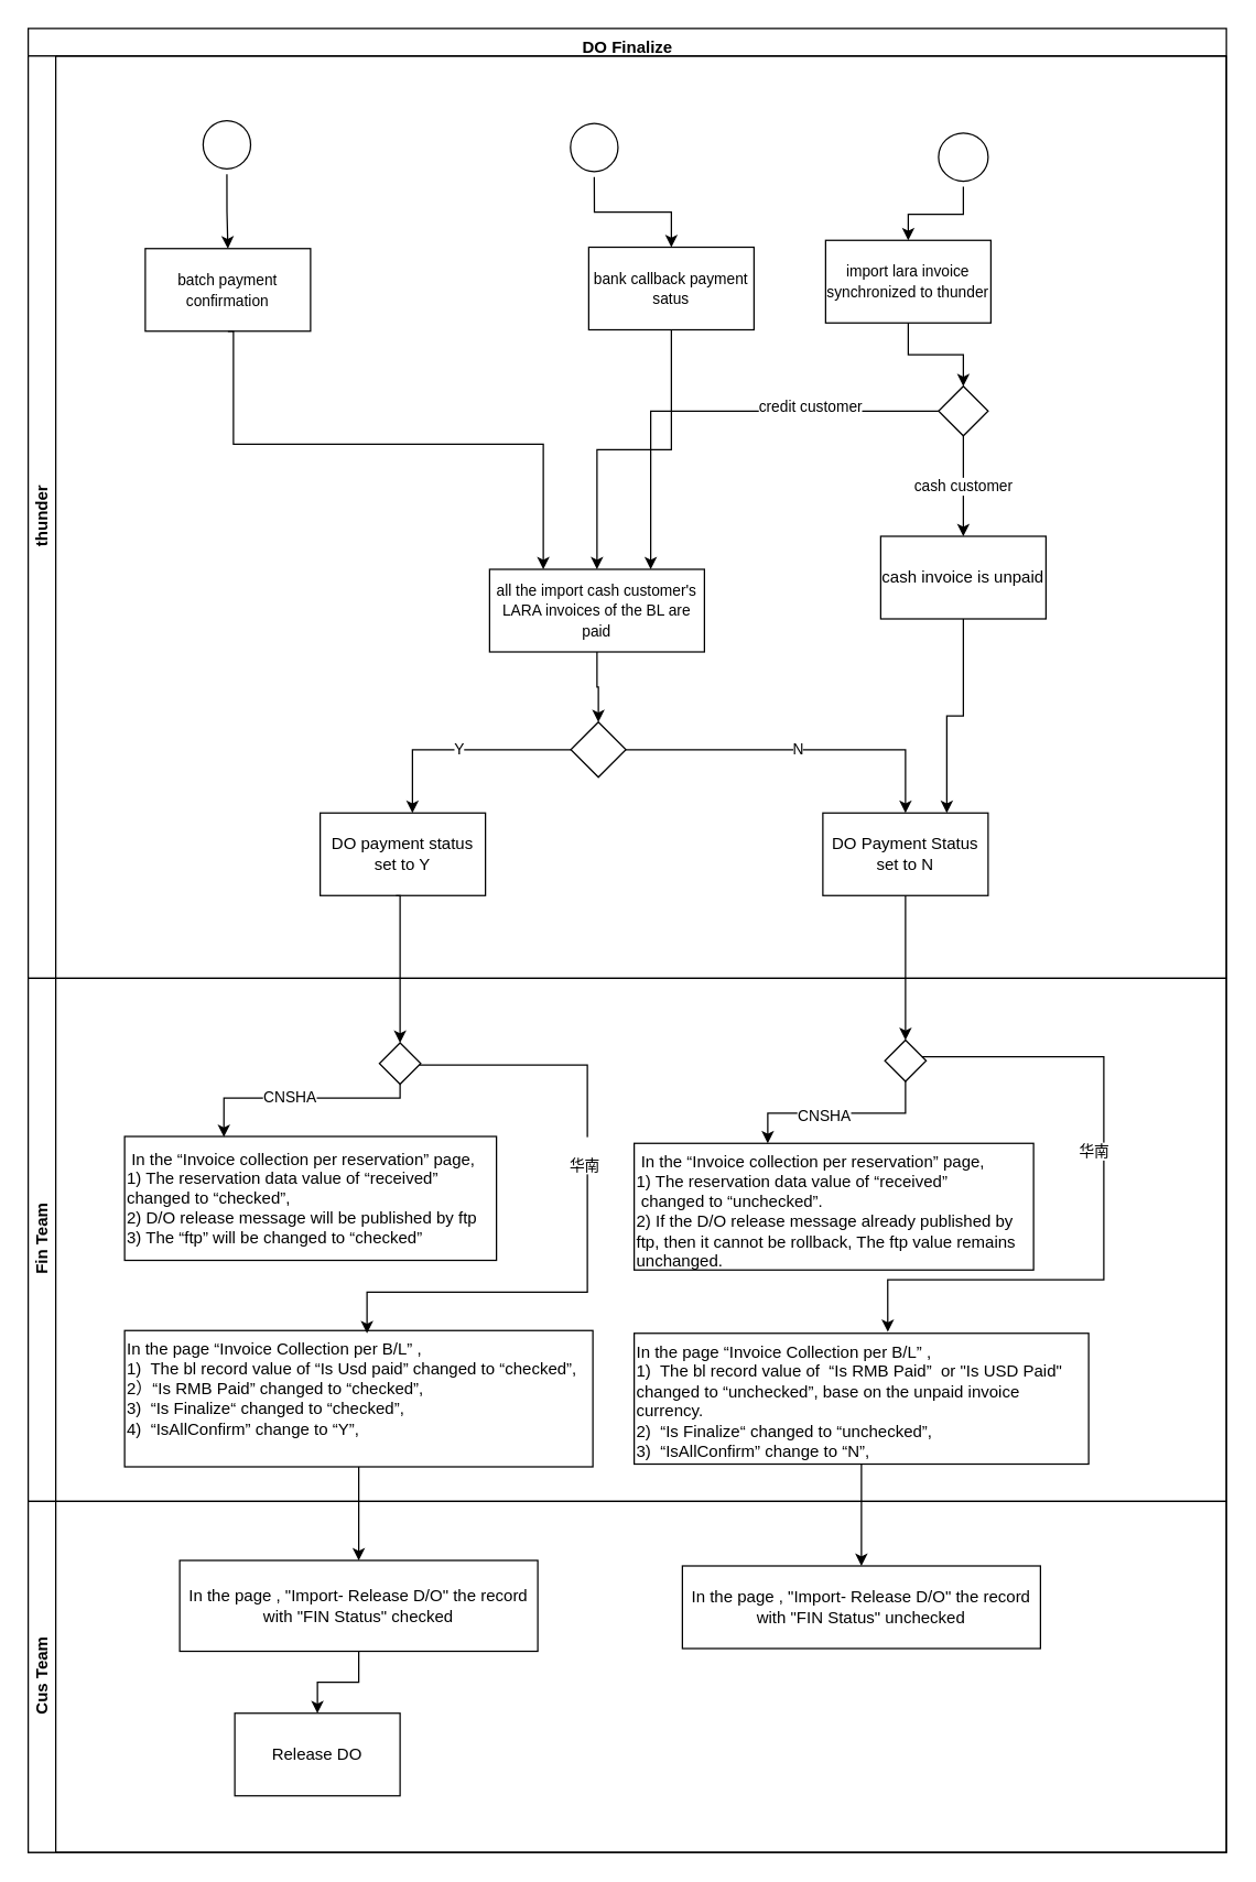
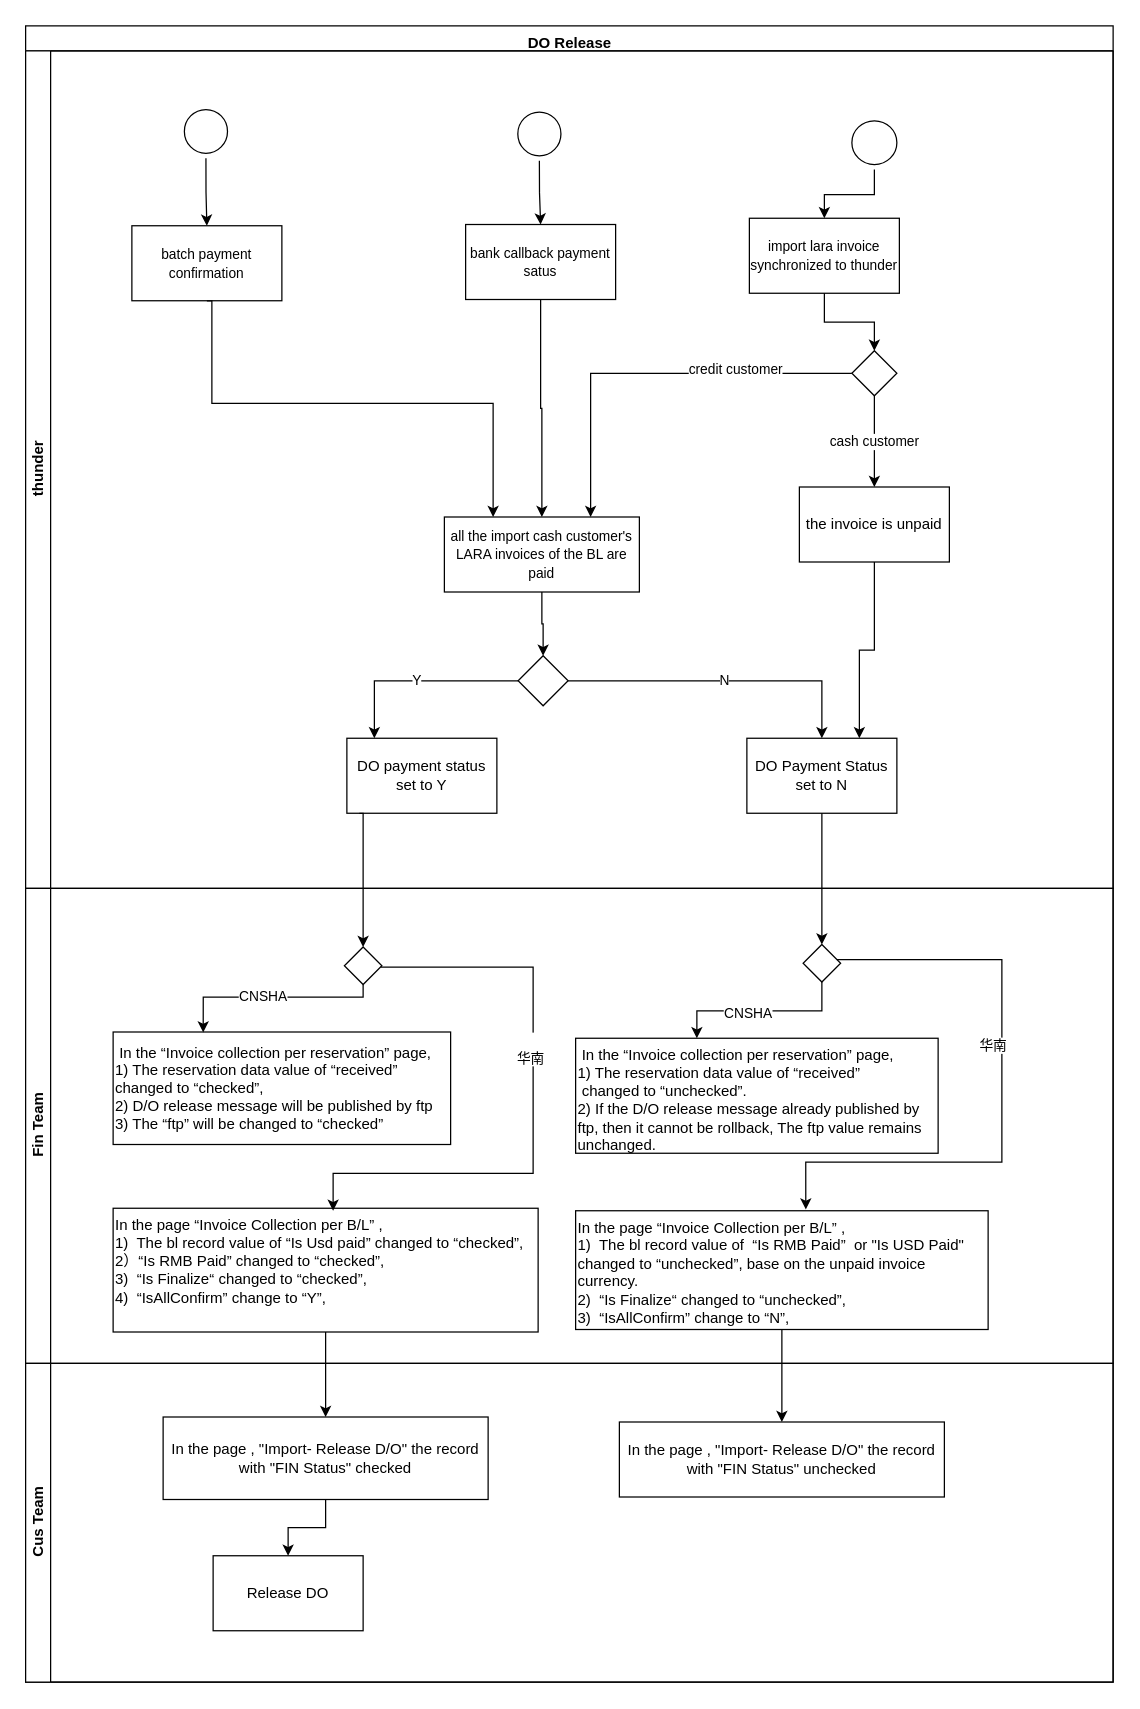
  <mxCell id="0" />
  <mxCell id="1" parent="0" />
- <mxCell id="2" value="DO Finalize" style="swimlane;childLayout=stackLayout;resizeParent=1;resizeParentMax=0;horizontal=1;startSize=20;horizontalStack=0;html=1;align=center;verticalAlign=top;" parent="1" vertex="1"><mxGeometry x="20" y="20" width="870" height="1325" as="geometry" /></mxCell>
+ <mxCell id="2" value="DO Release" style="swimlane;childLayout=stackLayout;resizeParent=1;resizeParentMax=0;horizontal=1;startSize=20;horizontalStack=0;html=1;align=center;verticalAlign=top;" parent="1" vertex="1"><mxGeometry x="20" y="20" width="870" height="1325" as="geometry" /></mxCell>
  <mxCell id="3" value="thunder" style="swimlane;startSize=20;horizontal=0;html=1;" parent="2" vertex="1"><mxGeometry y="20" width="870" height="670" as="geometry" /></mxCell>
  <mxCell id="4" style="edgeStyle=orthogonalEdgeStyle;rounded=0;orthogonalLoop=1;jettySize=auto;html=1;" edge="1" parent="3" source="5" target="7"><mxGeometry relative="1" as="geometry" /></mxCell>
  <mxCell id="5" value="" style="ellipse;html=1;shape=startState;fillColor=none;strokeColor=default;" parent="3" vertex="1"><mxGeometry x="657" y="52" width="44" height="43" as="geometry" /></mxCell>
  <mxCell id="6" value="" style="edgeStyle=orthogonalEdgeStyle;rounded=0;orthogonalLoop=1;jettySize=auto;html=1;" edge="1" parent="3" source="7" target="20"><mxGeometry relative="1" as="geometry" /></mxCell>
  <mxCell id="7" value="&lt;span style=&quot;font-size: 11px; background-color: rgb(255, 255, 255);&quot;&gt;import lara invoice synchronized to thunder&lt;/span&gt;" style="whiteSpace=wrap;html=1;fillColor=none;strokeColor=default;" parent="3" vertex="1"><mxGeometry x="579" y="134" width="120" height="60" as="geometry" /></mxCell>
  <mxCell id="8" value="Y" style="edgeStyle=orthogonalEdgeStyle;rounded=0;orthogonalLoop=1;jettySize=auto;html=1;" parent="3" source="10" target="11" edge="1"><mxGeometry relative="1" as="geometry"><Array as="points"><mxPoint x="279" y="504" /></Array></mxGeometry></mxCell>
  <mxCell id="9" value="N" style="edgeStyle=orthogonalEdgeStyle;rounded=0;orthogonalLoop=1;jettySize=auto;html=1;" parent="3" source="10" target="12" edge="1"><mxGeometry relative="1" as="geometry" /></mxCell>
  <mxCell id="10" value="" style="rhombus;whiteSpace=wrap;html=1;fillColor=none;strokeColor=default;" parent="3" vertex="1"><mxGeometry x="394" y="484" width="40" height="40" as="geometry" /></mxCell>
- <mxCell id="11" value="DO payment status set to Y" style="whiteSpace=wrap;html=1;fillColor=none;strokeColor=default;" parent="3" vertex="1"><mxGeometry x="212" y="550" width="120" height="60" as="geometry" /></mxCell>
+ <mxCell id="11" value="DO payment status set to Y" style="whiteSpace=wrap;html=1;fillColor=none;strokeColor=default;" parent="3" vertex="1"><mxGeometry x="257" y="550" width="120" height="60" as="geometry" /></mxCell>
  <mxCell id="12" value="DO Payment Status set to N" style="whiteSpace=wrap;html=1;fillColor=none;strokeColor=default;" parent="3" vertex="1"><mxGeometry x="577" y="550" width="120" height="60" as="geometry" /></mxCell>
  <mxCell id="13" style="edgeStyle=orthogonalEdgeStyle;rounded=0;orthogonalLoop=1;jettySize=auto;html=1;entryX=0.5;entryY=0;entryDx=0;entryDy=0;" edge="1" parent="3" source="14" target="24"><mxGeometry relative="1" as="geometry" /></mxCell>
- <mxCell id="14" value="&lt;span style=&quot;font-size: 11px; background-color: rgb(255, 255, 255);&quot;&gt;bank callback payment satus&lt;/span&gt;" style="whiteSpace=wrap;html=1;fillColor=none;strokeColor=default;" parent="3" vertex="1"><mxGeometry x="407" y="139" width="120" height="60" as="geometry" /></mxCell>
+ <mxCell id="14" value="&lt;span style=&quot;font-size: 11px; background-color: rgb(255, 255, 255);&quot;&gt;bank callback payment satus&lt;/span&gt;" style="whiteSpace=wrap;html=1;fillColor=none;strokeColor=default;" parent="3" vertex="1"><mxGeometry x="352" y="139" width="120" height="60" as="geometry" /></mxCell>
  <mxCell id="15" style="edgeStyle=orthogonalEdgeStyle;rounded=0;orthogonalLoop=1;jettySize=auto;html=1;fontColor=none;" parent="3" source="16" target="14" edge="1"><mxGeometry relative="1" as="geometry" /></mxCell>
  <mxCell id="16" value="" style="ellipse;html=1;shape=startState;fillColor=none;strokeColor=default;fontColor=none;noLabel=1;" parent="3" vertex="1"><mxGeometry x="389.75" y="45" width="42.5" height="43" as="geometry" /></mxCell>
  <mxCell id="17" value="cash customer" style="edgeStyle=orthogonalEdgeStyle;rounded=0;orthogonalLoop=1;jettySize=auto;html=1;" edge="1" parent="3" source="20" target="22"><mxGeometry relative="1" as="geometry" /></mxCell>
  <mxCell id="18" value="" style="edgeStyle=orthogonalEdgeStyle;rounded=0;orthogonalLoop=1;jettySize=auto;html=1;entryX=0.75;entryY=0;entryDx=0;entryDy=0;" edge="1" parent="3" source="20" target="24"><mxGeometry relative="1" as="geometry" /></mxCell>
  <mxCell id="19" value="credit customer" style="edgeLabel;html=1;align=center;verticalAlign=middle;resizable=0;points=[];" vertex="1" connectable="0" parent="18"><mxGeometry x="-0.426" y="-4" relative="1" as="geometry"><mxPoint x="-1" as="offset" /></mxGeometry></mxCell>
  <mxCell id="20" value="" style="rhombus;whiteSpace=wrap;html=1;fillColor=none;" vertex="1" parent="3"><mxGeometry x="661" y="240" width="36" height="36" as="geometry" /></mxCell>
  <mxCell id="21" style="edgeStyle=orthogonalEdgeStyle;rounded=0;orthogonalLoop=1;jettySize=auto;html=1;entryX=0.75;entryY=0;entryDx=0;entryDy=0;" edge="1" parent="3" source="22" target="12"><mxGeometry relative="1" as="geometry" /></mxCell>
- <mxCell id="22" value="cash invoice is unpaid" style="whiteSpace=wrap;html=1;fillColor=none;" vertex="1" parent="3"><mxGeometry x="619" y="349" width="120" height="60" as="geometry" /></mxCell>
+ <mxCell id="22" value="the invoice is unpaid" style="whiteSpace=wrap;html=1;fillColor=none;" vertex="1" parent="3"><mxGeometry x="619" y="349" width="120" height="60" as="geometry" /></mxCell>
  <mxCell id="23" style="edgeStyle=orthogonalEdgeStyle;rounded=0;orthogonalLoop=1;jettySize=auto;html=1;entryX=0.5;entryY=0;entryDx=0;entryDy=0;" edge="1" parent="3" source="24" target="10"><mxGeometry relative="1" as="geometry" /></mxCell>
  <mxCell id="24" value="&lt;span style=&quot;font-size: 11px;&quot;&gt;all the import cash customer's LARA invoices of the BL are paid&lt;/span&gt;" style="whiteSpace=wrap;html=1;fillColor=none;" vertex="1" parent="3"><mxGeometry x="335" y="373" width="156" height="60" as="geometry" /></mxCell>
  <mxCell id="25" value="" style="ellipse;html=1;shape=startState;fillColor=none;strokeColor=default;fontColor=none;noLabel=1;" vertex="1" parent="3"><mxGeometry x="123" y="43" width="42.5" height="43" as="geometry" /></mxCell>
  <mxCell id="26" value="Fin Team" style="swimlane;startSize=20;horizontal=0;html=1;" parent="2" vertex="1"><mxGeometry y="690" width="870" height="380" as="geometry" /></mxCell>
  <mxCell id="27" value="&lt;span lang=&quot;EN-US&quot;&gt;&amp;nbsp;In the “Invoice collection per reservation” page,&lt;br&gt;1) The reservation data value of “received” changed to “checked”, &lt;br&gt;2) D/O release message will be published by ftp&lt;br&gt;&lt;div style=&quot;&quot;&gt;&lt;span style=&quot;background-color: initial;&quot;&gt;3) The “ftp” will be changed to “&lt;/span&gt;checked&lt;span style=&quot;background-color: initial;&quot;&gt;”&lt;/span&gt;&lt;/div&gt;&lt;/span&gt;" style="whiteSpace=wrap;html=1;fillColor=none;strokeColor=default;align=left;" parent="26" vertex="1"><mxGeometry x="70" y="115" width="270" height="90" as="geometry" /></mxCell>
  <mxCell id="28" value="&lt;span lang=&quot;EN-US&quot;&gt;&amp;nbsp;In the “Invoice collection per reservation” page,&lt;br&gt;1) The reservation data value of “received”&lt;br&gt;&amp;nbsp;changed to “unchecked”.&lt;br&gt;2) If the D/O release message already published by ftp, then it cannot be rollback, The ftp value remains unchanged.&lt;/span&gt;" style="whiteSpace=wrap;html=1;fillColor=none;strokeColor=default;align=left;verticalAlign=top;" parent="26" vertex="1"><mxGeometry x="440" y="120" width="290" height="92" as="geometry" /></mxCell>
  <mxCell id="29" style="edgeStyle=orthogonalEdgeStyle;rounded=0;orthogonalLoop=1;jettySize=auto;html=1;entryX=0.378;entryY=0.004;entryDx=0;entryDy=0;entryPerimeter=0;fontColor=none;" parent="26" edge="1"><mxGeometry relative="1" as="geometry"><mxPoint x="270.0" y="77.0" as="sourcePoint" /><mxPoint x="142.06" y="115.36" as="targetPoint" /><Array as="points"><mxPoint x="270" y="87" /><mxPoint x="142" y="87" /></Array></mxGeometry></mxCell>
  <mxCell id="30" value="CNSHA" style="edgeLabel;html=1;align=center;verticalAlign=middle;resizable=0;points=[];fontColor=none;" parent="29" vertex="1" connectable="0"><mxGeometry x="0.097" y="-1" relative="1" as="geometry"><mxPoint as="offset" /></mxGeometry></mxCell>
  <mxCell id="31" value="" style="rhombus;whiteSpace=wrap;html=1;fillColor=none;strokeColor=default;fontColor=none;" parent="26" vertex="1"><mxGeometry x="255" y="47" width="30" height="30" as="geometry" /></mxCell>
  <mxCell id="32" value="&lt;span lang=&quot;EN-US&quot;&gt;In the page “Invoice Collection per B/L” , &lt;br&gt;1)&amp;nbsp; The bl record value of “Is Usd paid” changed to “checked”, &lt;br&gt;2）“Is RMB Paid” changed to “checked”, &lt;br&gt;3)&amp;nbsp; “Is Finalize&lt;/span&gt;&lt;span&gt;“ &lt;span lang=&quot;EN-US&quot;&gt;changed to “checked”,&lt;br&gt;4)&amp;nbsp; “IsAllConfirm” change to “Y”,&lt;/span&gt;&lt;/span&gt;" style="rounded=0;whiteSpace=wrap;html=1;strokeColor=default;fontColor=none;fillColor=none;align=left;verticalAlign=top;" parent="26" vertex="1"><mxGeometry x="70" y="256" width="340" height="99" as="geometry" /></mxCell>
  <mxCell id="33" value="&lt;br&gt;&lt;span&gt;华南&lt;/span&gt;&lt;br&gt;" style="edgeStyle=orthogonalEdgeStyle;rounded=0;orthogonalLoop=1;jettySize=auto;html=1;fontColor=none;entryX=0.5;entryY=0;entryDx=0;entryDy=0;" parent="26" edge="1"><mxGeometry x="-0.213" y="-2" relative="1" as="geometry"><mxPoint x="246" y="258" as="targetPoint" /><Array as="points"><mxPoint x="406" y="63" /><mxPoint x="406" y="228" /><mxPoint x="246" y="228" /></Array><mxPoint as="offset" /><mxPoint x="284" y="63.0" as="sourcePoint" /></mxGeometry></mxCell>
  <mxCell id="34" style="edgeStyle=orthogonalEdgeStyle;rounded=0;orthogonalLoop=1;jettySize=auto;html=1;fontColor=none;" parent="26" source="38" target="28" edge="1"><mxGeometry relative="1" as="geometry"><Array as="points"><mxPoint x="637" y="98" /><mxPoint x="537" y="98" /></Array></mxGeometry></mxCell>
  <mxCell id="35" value="CNSHA" style="edgeLabel;html=1;align=center;verticalAlign=middle;resizable=0;points=[];fontColor=none;" parent="34" vertex="1" connectable="0"><mxGeometry x="0.14" y="1" relative="1" as="geometry"><mxPoint as="offset" /></mxGeometry></mxCell>
  <mxCell id="36" style="edgeStyle=orthogonalEdgeStyle;rounded=0;orthogonalLoop=1;jettySize=auto;html=1;fontColor=none;entryX=0.558;entryY=-0.011;entryDx=0;entryDy=0;entryPerimeter=0;" parent="26" source="38" target="39" edge="1"><mxGeometry relative="1" as="geometry"><Array as="points"><mxPoint x="781" y="57" /><mxPoint x="781" y="219" /><mxPoint x="624" y="219" /></Array><mxPoint x="626" y="247" as="targetPoint" /></mxGeometry></mxCell>
  <mxCell id="37" value="华南" style="edgeLabel;html=1;align=center;verticalAlign=middle;resizable=0;points=[];fontColor=none;" parent="36" vertex="1" connectable="0"><mxGeometry x="-0.514" y="-4" relative="1" as="geometry"><mxPoint x="5" y="64" as="offset" /></mxGeometry></mxCell>
  <mxCell id="38" value="" style="rhombus;whiteSpace=wrap;html=1;fillColor=none;strokeColor=default;fontColor=none;" parent="26" vertex="1"><mxGeometry x="622" y="45" width="30" height="30" as="geometry" /></mxCell>
  <mxCell id="39" value="&lt;span lang=&quot;EN-US&quot;&gt;In the page “Invoice Collection per B/L” ,&lt;br&gt;1)&amp;nbsp; The bl record value of&amp;nbsp; “Is RMB Paid”&amp;nbsp; or &quot;Is USD Paid&quot; changed to “unchecked”, base on the unpaid invoice currency.&lt;br&gt;2)&amp;nbsp; “Is Finalize&lt;/span&gt;“&amp;nbsp;&lt;span lang=&quot;EN-US&quot;&gt;changed to “unchecked”,&lt;br&gt;3)&amp;nbsp; “IsAllConfirm” change to “N”,&lt;/span&gt;" style="rounded=0;whiteSpace=wrap;html=1;strokeColor=default;fontColor=none;fillColor=none;align=left;verticalAlign=top;" parent="26" vertex="1"><mxGeometry x="440" y="258" width="330" height="95" as="geometry" /></mxCell>
  <mxCell id="40" value="" style="edgeStyle=orthogonalEdgeStyle;rounded=0;orthogonalLoop=1;jettySize=auto;html=1;fontColor=none;entryX=0.5;entryY=0;entryDx=0;entryDy=0;" parent="2" target="31" edge="1"><mxGeometry relative="1" as="geometry"><mxPoint x="267" y="630" as="sourcePoint" /><mxPoint x="270.0" y="819" as="targetPoint" /><Array as="points"><mxPoint x="270" y="630" /><mxPoint x="270" y="730" /></Array></mxGeometry></mxCell>
  <mxCell id="41" style="edgeStyle=orthogonalEdgeStyle;rounded=0;orthogonalLoop=1;jettySize=auto;html=1;fontColor=none;entryX=0.5;entryY=0;entryDx=0;entryDy=0;" parent="2" source="39" target="44" edge="1"><mxGeometry relative="1" as="geometry"><mxPoint x="680" y="920" as="targetPoint" /></mxGeometry></mxCell>
  <mxCell id="42" style="edgeStyle=orthogonalEdgeStyle;rounded=0;orthogonalLoop=1;jettySize=auto;html=1;fontColor=none;" parent="2" source="32" target="46" edge="1"><mxGeometry relative="1" as="geometry"><mxPoint x="360" y="930" as="targetPoint" /></mxGeometry></mxCell>
  <mxCell id="43" value="Cus Team" style="swimlane;startSize=20;horizontal=0;html=1;" parent="2" vertex="1"><mxGeometry y="1070" width="870" height="255" as="geometry" /></mxCell>
  <mxCell id="44" value="&lt;span lang=&quot;EN-US&quot;&gt;In the page , &quot;Import- Release D/O&quot; the record with &quot;FIN Status&quot; unchecked&lt;/span&gt;" style="rounded=0;whiteSpace=wrap;html=1;strokeColor=default;fontColor=none;fillColor=none;" parent="43" vertex="1"><mxGeometry x="475" y="47" width="260" height="60" as="geometry" /></mxCell>
  <mxCell id="45" value="" style="edgeStyle=orthogonalEdgeStyle;rounded=0;orthogonalLoop=1;jettySize=auto;html=1;" edge="1" parent="43" source="46" target="47"><mxGeometry relative="1" as="geometry" /></mxCell>
  <mxCell id="46" value="&lt;span lang=&quot;EN-US&quot;&gt;In the page , &quot;Import- Release D/O&quot; the record with &quot;FIN Status&quot; checked&lt;/span&gt;" style="rounded=0;whiteSpace=wrap;html=1;strokeColor=default;fontColor=none;fillColor=none;" parent="43" vertex="1"><mxGeometry x="110" y="43" width="260" height="66" as="geometry" /></mxCell>
  <mxCell id="47" value="Release DO" style="whiteSpace=wrap;html=1;fillColor=none;fontColor=none;rounded=0;" vertex="1" parent="43"><mxGeometry x="150" y="154" width="120" height="60" as="geometry" /></mxCell>
  <mxCell id="48" style="edgeStyle=orthogonalEdgeStyle;rounded=0;orthogonalLoop=1;jettySize=auto;html=1;entryX=0.5;entryY=0;entryDx=0;entryDy=0;" edge="1" parent="2" source="12" target="38"><mxGeometry relative="1" as="geometry" /></mxCell>
  <mxCell id="49" style="edgeStyle=orthogonalEdgeStyle;rounded=0;orthogonalLoop=1;jettySize=auto;html=1;entryX=0.25;entryY=0;entryDx=0;entryDy=0;exitX=0.5;exitY=1;exitDx=0;exitDy=0;" edge="1" parent="1" source="50" target="24"><mxGeometry relative="1" as="geometry"><mxPoint x="169" y="206" as="sourcePoint" /><mxPoint x="404" y="363" as="targetPoint" /><Array as="points"><mxPoint x="169" y="240" /><mxPoint x="169" y="322" /><mxPoint x="394" y="322" /></Array></mxGeometry></mxCell>
  <mxCell id="50" value="&lt;span style=&quot;font-size: 11px;&quot;&gt;batch payment confirmation&lt;/span&gt;" style="whiteSpace=wrap;html=1;fillColor=none;strokeColor=default;" vertex="1" parent="1"><mxGeometry x="105" y="180" width="120" height="60" as="geometry" /></mxCell>
  <mxCell id="51" style="edgeStyle=orthogonalEdgeStyle;rounded=0;orthogonalLoop=1;jettySize=auto;html=1;" edge="1" parent="1" source="25" target="50"><mxGeometry relative="1" as="geometry" /></mxCell>
